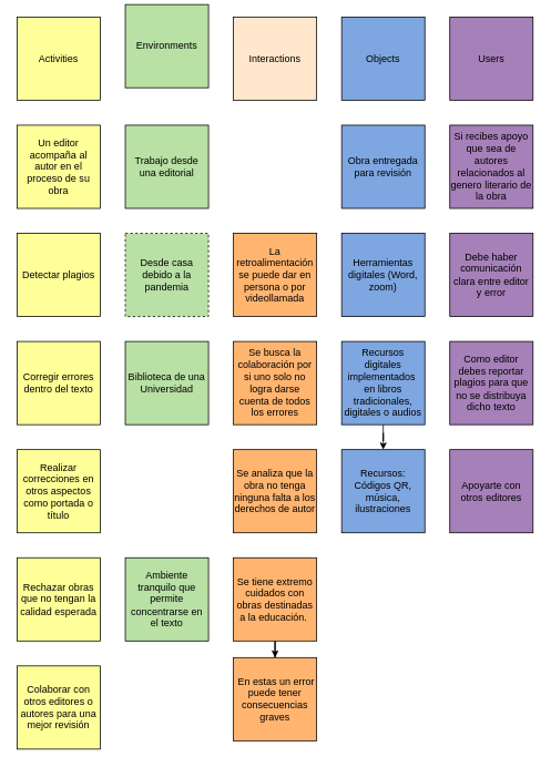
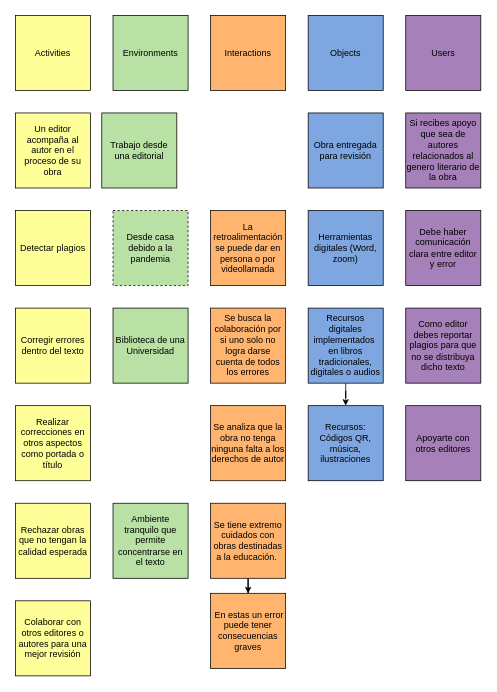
  <mxCell id="0" />
  <mxCell id="1" parent="0" />
  <mxCell id="2" value="Activities" style="whiteSpace=wrap;html=1;aspect=fixed;fillColor=#FFFF99;" parent="1" vertex="1"><mxGeometry x="20" y="20" width="100" height="100" as="geometry" /></mxCell>
- <mxCell id="3" value="Environments" style="whiteSpace=wrap;html=1;aspect=fixed;fillColor=#B9E0A5;" parent="1" vertex="1"><mxGeometry x="150" y="5" width="100" height="100" as="geometry" /></mxCell>
- <mxCell id="4" value="Interactions" style="whiteSpace=wrap;html=1;aspect=fixed;fillColor=#ffe6cc;" parent="1" vertex="1"><mxGeometry x="280" y="20" width="100" height="100" as="geometry" /></mxCell>
+ <mxCell id="3" value="Environments" style="whiteSpace=wrap;html=1;aspect=fixed;fillColor=#B9E0A5;" parent="1" vertex="1"><mxGeometry x="150" y="20" width="100" height="100" as="geometry" /></mxCell>
+ <mxCell id="4" value="Interactions" style="whiteSpace=wrap;html=1;aspect=fixed;fillColor=#FFB570;" parent="1" vertex="1"><mxGeometry x="280" y="20" width="100" height="100" as="geometry" /></mxCell>
  <mxCell id="5" value="Objects" style="whiteSpace=wrap;html=1;aspect=fixed;fillColor=#7EA6E0;" parent="1" vertex="1"><mxGeometry x="410" y="20" width="100" height="100" as="geometry" /></mxCell>
  <mxCell id="6" value="Users" style="whiteSpace=wrap;html=1;aspect=fixed;fillColor=#A680B8;" parent="1" vertex="1"><mxGeometry x="540" y="20" width="100" height="100" as="geometry" /></mxCell>
  <mxCell id="7" value="Un editor acompaña al autor en el proceso de su obra" style="whiteSpace=wrap;html=1;aspect=fixed;fillColor=#FFFF99;" vertex="1" parent="1"><mxGeometry x="20" y="150" width="100" height="100" as="geometry" /></mxCell>
  <mxCell id="8" value="Detectar plagios" style="whiteSpace=wrap;html=1;aspect=fixed;fillColor=#FFFF99;" vertex="1" parent="1"><mxGeometry x="20" y="280" width="100" height="100" as="geometry" /></mxCell>
  <mxCell id="9" value="Corregir errores dentro del texto" style="whiteSpace=wrap;html=1;aspect=fixed;fillColor=#FFFF99;" vertex="1" parent="1"><mxGeometry x="20" y="410" width="100" height="100" as="geometry" /></mxCell>
  <mxCell id="10" value="Realizar correcciones en otros aspectos como portada o título" style="whiteSpace=wrap;html=1;aspect=fixed;fillColor=#FFFF99;" vertex="1" parent="1"><mxGeometry x="20" y="540" width="100" height="100" as="geometry" /></mxCell>
  <mxCell id="11" value="Rechazar obras que no tengan la calidad esperada" style="whiteSpace=wrap;html=1;aspect=fixed;fillColor=#FFFF99;" vertex="1" parent="1"><mxGeometry x="20" y="670" width="100" height="100" as="geometry" /></mxCell>
- <mxCell id="12" value="Trabajo desde una editorial" style="whiteSpace=wrap;html=1;aspect=fixed;fillColor=#B9E0A5;" vertex="1" parent="1"><mxGeometry x="150" y="150" width="100" height="100" as="geometry" /></mxCell>
+ <mxCell id="12" value="Trabajo desde una editorial" style="whiteSpace=wrap;html=1;aspect=fixed;fillColor=#B9E0A5;" vertex="1" parent="1"><mxGeometry x="135" y="150" width="100" height="100" as="geometry" /></mxCell>
  <mxCell id="13" value="Desde casa debido a la pandemia" style="whiteSpace=wrap;html=1;aspect=fixed;fillColor=#B9E0A5;dashed=1;" vertex="1" parent="1"><mxGeometry x="150" y="280" width="100" height="100" as="geometry" /></mxCell>
  <mxCell id="14" value="Biblioteca de una Universidad" style="whiteSpace=wrap;html=1;aspect=fixed;fillColor=#B9E0A5;" vertex="1" parent="1"><mxGeometry x="150" y="410" width="100" height="100" as="geometry" /></mxCell>
  <mxCell id="15" value="La retroalimentación se puede dar en persona o por videollamada" style="whiteSpace=wrap;html=1;aspect=fixed;fillColor=#FFB570;" vertex="1" parent="1"><mxGeometry x="280" y="280" width="100" height="100" as="geometry" /></mxCell>
  <mxCell id="16" value="Se busca la colaboración por si uno solo no logra darse cuenta de todos los errores" style="whiteSpace=wrap;html=1;aspect=fixed;fillColor=#FFB570;" vertex="1" parent="1"><mxGeometry x="280" y="410" width="100" height="100" as="geometry" /></mxCell>
  <mxCell id="17" value="Obra entregada para revisión" style="whiteSpace=wrap;html=1;aspect=fixed;fillColor=#7EA6E0;" vertex="1" parent="1"><mxGeometry x="410" y="150" width="100" height="100" as="geometry" /></mxCell>
  <mxCell id="18" value="Herramientas digitales (Word, zoom)" style="whiteSpace=wrap;html=1;aspect=fixed;fillColor=#7EA6E0;" vertex="1" parent="1"><mxGeometry x="410" y="280" width="100" height="100" as="geometry" /></mxCell>
  <mxCell id="19" style="edgeStyle=orthogonalEdgeStyle;rounded=0;orthogonalLoop=1;jettySize=auto;html=1;entryX=0.5;entryY=0;entryDx=0;entryDy=0;" edge="1" parent="1" source="20" target="30"><mxGeometry relative="1" as="geometry" /></mxCell>
  <mxCell id="20" value="Recursos digitales implementados&amp;nbsp; en libros tradicionales, digitales o audios" style="whiteSpace=wrap;html=1;aspect=fixed;fillColor=#7EA6E0;" vertex="1" parent="1"><mxGeometry x="410" y="410" width="100" height="100" as="geometry" /></mxCell>
  <mxCell id="21" value="Si recibes apoyo que sea de autores relacionados al genero literario de la obra" style="whiteSpace=wrap;html=1;aspect=fixed;fillColor=#A680B8;" vertex="1" parent="1"><mxGeometry x="540" y="150" width="100" height="100" as="geometry" /></mxCell>
  <mxCell id="22" value="Debe haber comunicación clara entre editor y error" style="whiteSpace=wrap;html=1;aspect=fixed;fillColor=#A680B8;" vertex="1" parent="1"><mxGeometry x="540" y="280" width="100" height="100" as="geometry" /></mxCell>
  <mxCell id="23" value="Como editor debes reportar plagios para que no se distribuya dicho texto" style="whiteSpace=wrap;html=1;aspect=fixed;fillColor=#A680B8;" vertex="1" parent="1"><mxGeometry x="540" y="410" width="100" height="100" as="geometry" /></mxCell>
  <mxCell id="24" value="Ambiente tranquilo que permite concentrarse en el texto" style="whiteSpace=wrap;html=1;aspect=fixed;fillColor=#B9E0A5;" vertex="1" parent="1"><mxGeometry x="150" y="670" width="100" height="100" as="geometry" /></mxCell>
  <mxCell id="25" value="Colaborar con otros editores o autores para una mejor revisión" style="whiteSpace=wrap;html=1;aspect=fixed;fillColor=#FFFF99;" vertex="1" parent="1"><mxGeometry x="20" y="800" width="100" height="100" as="geometry" /></mxCell>
  <mxCell id="26" value="Se analiza que la obra no tenga ninguna falta a los derechos de autor" style="whiteSpace=wrap;html=1;aspect=fixed;fillColor=#FFB570;" vertex="1" parent="1"><mxGeometry x="280" y="540" width="100" height="100" as="geometry" /></mxCell>
  <mxCell id="27" style="edgeStyle=orthogonalEdgeStyle;rounded=0;orthogonalLoop=1;jettySize=auto;html=1;" edge="1" parent="1" source="28" target="29"><mxGeometry relative="1" as="geometry" /></mxCell>
  <mxCell id="28" value="Se tiene extremo cuidados con obras destinadas a la educación.&amp;nbsp;" style="whiteSpace=wrap;html=1;aspect=fixed;fillColor=#FFB570;" vertex="1" parent="1"><mxGeometry x="280" y="670" width="100" height="100" as="geometry" /></mxCell>
  <mxCell id="29" value="&amp;nbsp;En estas un error puede tener consecuencias graves" style="whiteSpace=wrap;html=1;aspect=fixed;fillColor=#FFB570;" vertex="1" parent="1"><mxGeometry x="280" y="790" width="100" height="100" as="geometry" /></mxCell>
  <mxCell id="30" value="Recursos: Códigos QR, música, ilustraciones" style="whiteSpace=wrap;html=1;aspect=fixed;fillColor=#7EA6E0;" vertex="1" parent="1"><mxGeometry x="410" y="540" width="100" height="100" as="geometry" /></mxCell>
  <mxCell id="31" value="Apoyarte con otros editores" style="whiteSpace=wrap;html=1;aspect=fixed;fillColor=#A680B8;" vertex="1" parent="1"><mxGeometry x="540" y="540" width="100" height="100" as="geometry" /></mxCell>
